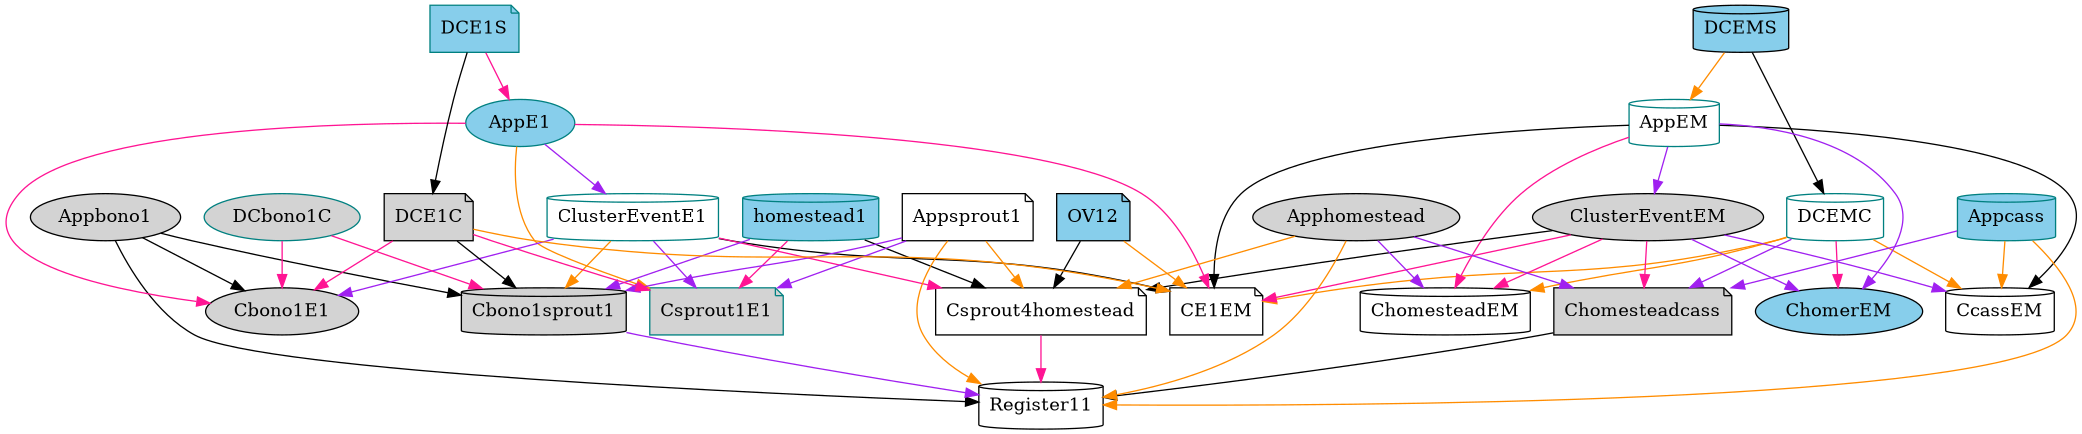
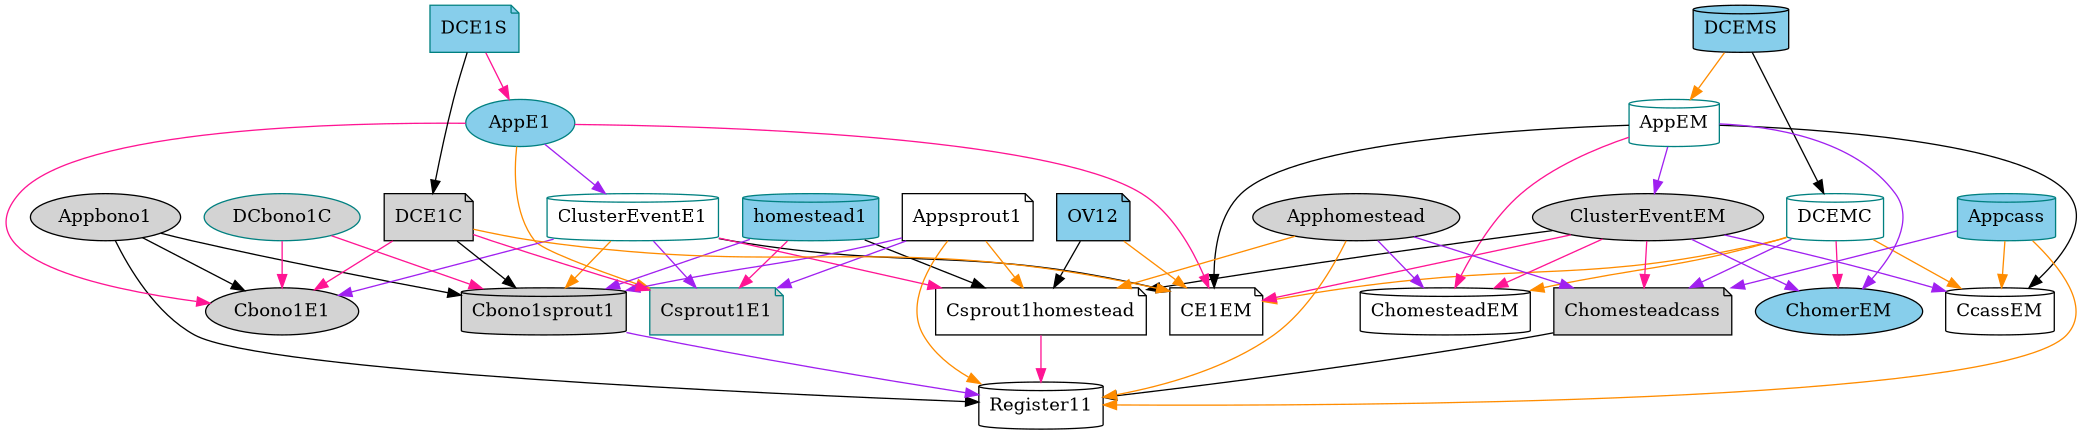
  strict digraph {
    fontname="DejaVu Serif"
    node [SF=0 T=1 color=black fillcolor=white fontname="DejaVu Serif" n=2 shape=cylinder style=filled]
    edge [at=1 color=purple fontname="DejaVu Serif"]
    CcassEM
    Appbono1 [fillcolor=lightgrey shape=ellipse]
    Register11 [n=3]
    Cbono1sprout1 [fillcolor=lightgrey]
    Cbono1E1 [fillcolor=lightgrey shape=ellipse]
    DCEMS [SF=1 fillcolor=skyblue n=1]
    DCEMC [SF=1 color=teal n=1]
    AppEM [color=teal]
    CE1EM [shape=note]
    ChomesteadEM
    Chomesteadcass [fillcolor=lightgrey shape=note]
    ChomerEM [fillcolor=skyblue shape=ellipse]
    ClusterEventEM [T=0 fillcolor=lightgrey shape=ellipse]
-   Csprout1homestead [shape=note label=Csprout4homestead]
+   Csprout1homestead [shape=note]
    Csprout1E1 [color=teal fillcolor=lightgrey shape=note]
    AppE1 [color=teal fillcolor=skyblue shape=ellipse]
    ClusterEventE1 [T=0 color=teal]
    n18 [T=0 at=0 color=teal fillcolor=skyblue label=homestead1]
    DCbono1C [SF=1 color=teal fillcolor=lightgrey n=1 shape=ellipse]
    Apphomestead [fillcolor=lightgrey shape=ellipse]
    Appsprout1 [shape=note]
    Appcass [color=teal fillcolor=skyblue]
    OV12 [T=0 fillcolor=skyblue n=1 shape=note]
    DCE1S [SF=1 color=teal fillcolor=skyblue n=1 shape=note]
    DCE1C [SF=1 fillcolor=lightgrey n=1 shape=note]
    Appbono1 -> Register11 [color=black]
    Appbono1 -> Cbono1sprout1 [color=black]
    Appbono1 -> Cbono1E1 [color=black]
    Cbono1sprout1 -> Register11
    DCEMS -> DCEMC [at=2 color=black]
    DCEMS -> AppEM [at=2 color=darkorange]
    DCEMC -> CcassEM [color=darkorange]
    DCEMC -> CE1EM [color=darkorange]
    DCEMC -> ChomesteadEM [color=darkorange]
    DCEMC -> Chomesteadcass
    DCEMC -> ChomerEM [color=deeppink]
    AppEM -> CcassEM [color=black]
    AppEM -> CE1EM [color=black]
    AppEM -> ChomesteadEM [color=deeppink]
    AppEM -> ChomerEM
    AppEM -> ClusterEventEM [at=0]
    Chomesteadcass -> Register11 [color=black]
    ClusterEventEM -> CcassEM
    ClusterEventEM -> CE1EM [color=deeppink]
    ClusterEventEM -> ChomesteadEM [color=deeppink]
    ClusterEventEM -> Chomesteadcass [color=deeppink]
    ClusterEventEM -> ChomerEM
    ClusterEventEM -> Csprout1homestead [color=black]
    Csprout1homestead -> Register11 [color=deeppink]
    AppE1 -> Cbono1E1 [color=deeppink]
    AppE1 -> CE1EM [color=deeppink]
    AppE1 -> Csprout1E1 [color=darkorange]
    AppE1 -> ClusterEventE1 [at=0]
    ClusterEventE1 -> Cbono1sprout1 [color=darkorange]
    ClusterEventE1 -> Cbono1E1
    ClusterEventE1 -> CE1EM [color=black]
    ClusterEventE1 -> Csprout1homestead [color=deeppink]
    ClusterEventE1 -> Csprout1E1
    n18 -> Cbono1sprout1
    n18 -> Csprout1homestead [color=black]
    n18 -> Csprout1E1 [color=deeppink]
    DCbono1C -> Cbono1sprout1 [color=deeppink]
    DCbono1C -> Cbono1E1 [color=deeppink]
    Apphomestead -> Register11 [color=darkorange]
    Apphomestead -> ChomesteadEM
    Apphomestead -> Chomesteadcass
    Apphomestead -> Csprout1homestead [color=darkorange]
    Appsprout1 -> Register11 [color=darkorange]
    Appsprout1 -> Cbono1sprout1
    Appsprout1 -> Csprout1homestead [color=darkorange]
    Appsprout1 -> Csprout1E1
    Appcass -> CcassEM [color=darkorange]
    Appcass -> Register11 [color=darkorange]
    Appcass -> Chomesteadcass
    OV12 -> CE1EM [color=darkorange]
    OV12 -> Csprout1homestead [color=black]
    DCE1S -> AppE1 [at=2 color=deeppink]
    DCE1S -> DCE1C [at=2 color=black]
    DCE1C -> Cbono1sprout1 [color=black]
    DCE1C -> Cbono1E1 [color=deeppink]
    DCE1C -> CE1EM [color=darkorange]
    DCE1C -> Csprout1E1 [color=deeppink]
  }
